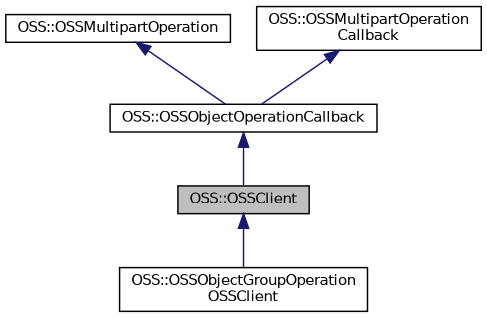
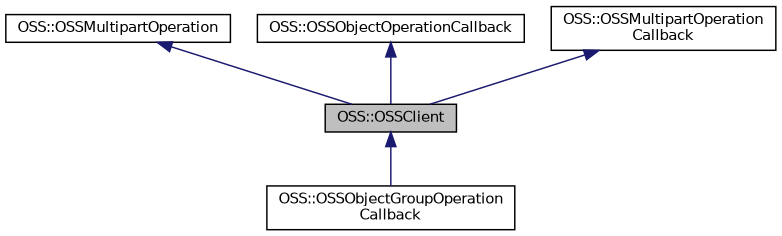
  digraph {
    rankdir=TB
    node [color=black fillcolor=white fontname=Helvetica fontsize=10 shape=record style=filled]
    edge [color=midnightblue dir=back fontname=Helvetica fontsize=10 labelfontname=Helvetica labelfontsize=10 style=solid]
    n1 [fillcolor=grey75 fontcolor=black height=0.2 label="OSS::OSSClient" width=0.4]
-   n2 [height=0.2 label="OSS::OSSObjectGroupOperation\lOSSClient" width=0.4]
+   n2 [height=0.2 label="OSS::OSSObjectGroupOperation\lCallback" width=0.4]
    n3 [height=0.2 label="OSS::OSSMultipartOperation" width=0.4]
    n4 [height=0.2 label="OSS::OSSObjectOperationCallback" width=0.4]
    n5 [height=0.2 label="OSS::OSSMultipartOperation\lCallback" width=0.4]
    n1 -> n2
-   n3 -> n4
+   n3 -> n1
    n4 -> n1
-   n5 -> n4
+   n5 -> n1
  }
